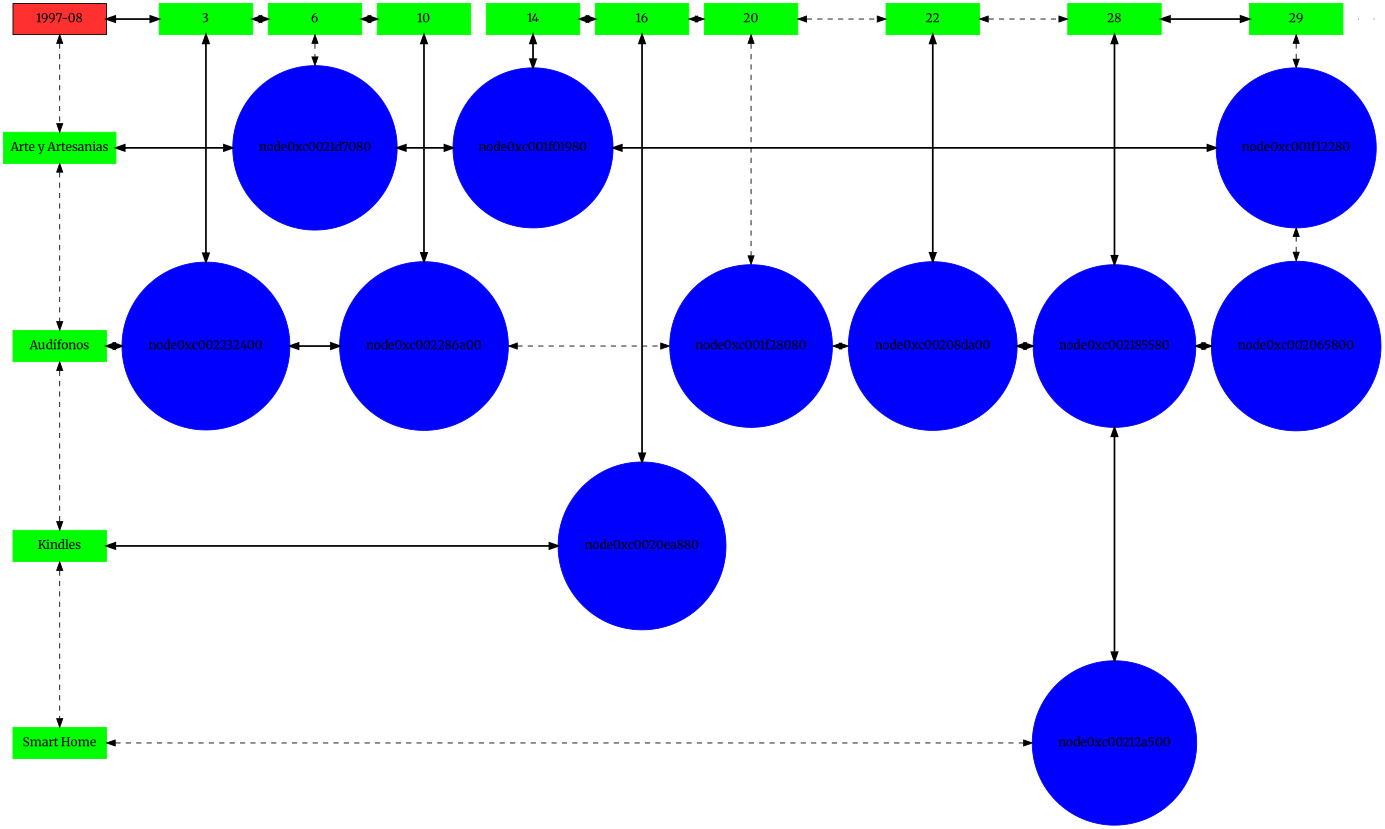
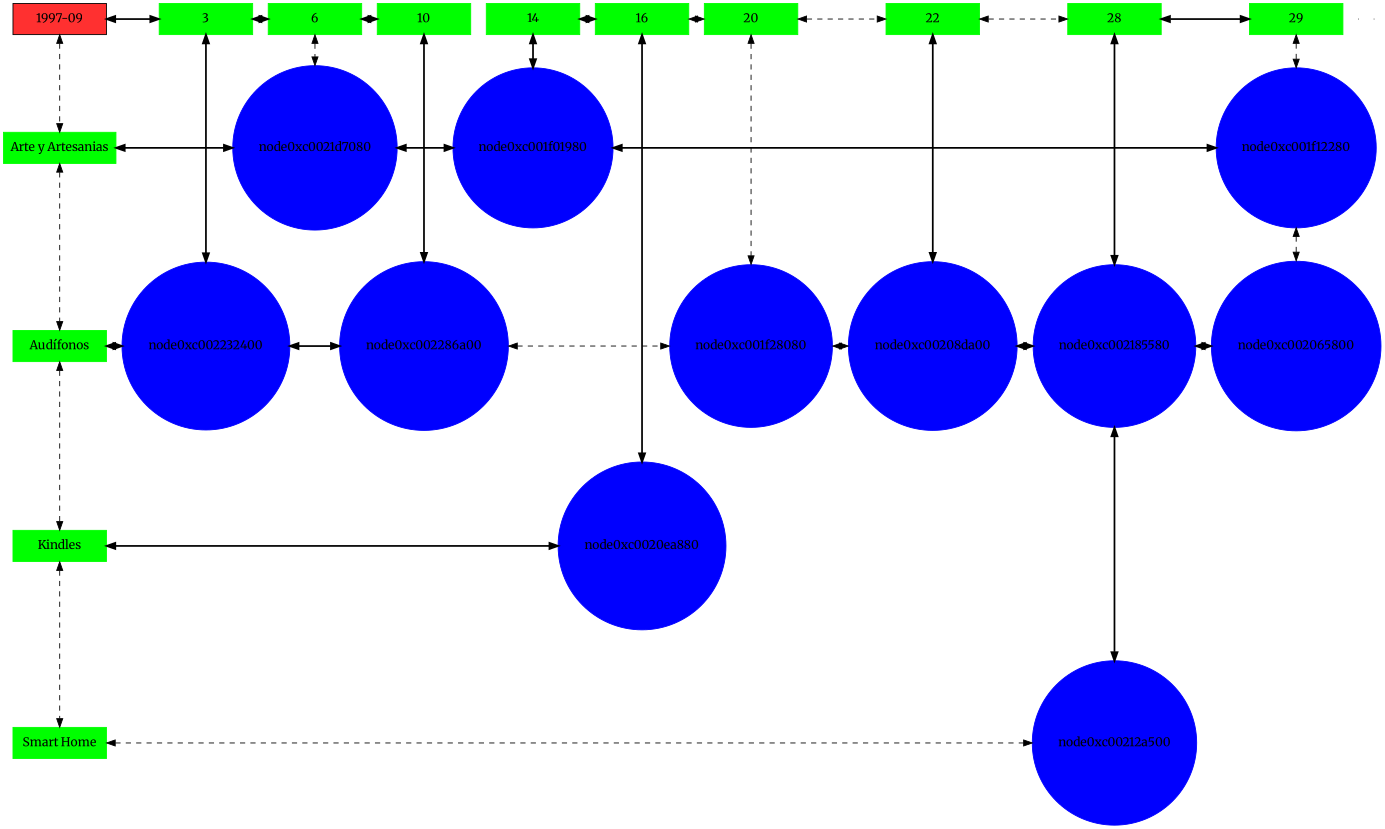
  digraph {
    fontname=Merriweather
    node [fontname=Merriweather group=1 shape=box style=filled color=green]
    edge [dir=both fontname=Merriweather style=bold]
-   n1 [fillcolor=firebrick1 label="1997-08" width=1.5 color=""]
+   n1 [fillcolor=firebrick1 label="1997-09" width=1.5 color=""]
    n2 [group=3 label=3 width=1.5]
    n3 [group=6 label=6 width=1.5]
    n4 [group=10 label=10 width=1.5]
    n5 [group=14 label=14 width=1.5]
    n6 [group=16 label=16 width=1.5]
    n7 [group=20 label=20 width=1.5]
    n8 [group=22 label=22 width=1.5]
    n9 [group=28 label=28 width=1.5]
    n10 [group=29 label=29 width=1.5]
    n11 [label="Arte y Artesanias" width=1.5]
    node0xc0021d7080 [color=blue group=6 shape=circle width=0.5]
    node0xc001f01980 [color=blue group=14 shape=circle width=0.5]
    node0xc001f12280 [color=blue group=29 shape=circle width=0.5]
    n15 [label="Audífonos" width=1.5]
    node0xc002232400 [color=blue group=3 shape=circle width=0.5]
    node0xc002286a00 [color=blue group=10 shape=circle width=0.5]
    node0xc001f28080 [color=blue group=20 shape=circle width=0.5]
    node0xc00208da00 [color=blue group=22 shape=circle width=0.5]
    node0xc002185580 [color=blue group=28 shape=circle width=0.5]
    node0xc002065800 [color=blue group=29 shape=circle width=0.5]
    n22 [label=Kindles width=1.5]
    node0xc0020ea880 [color=blue group=16 shape=circle width=0.5]
    n24 [label="Smart Home" width=1.5]
    node0xc00212a500 [color=blue group=28 shape=circle width=0.5]
    e0 [shape=point width=0 group="" style="" color=""]
    e1 [shape=point width=0 group="" style="" color=""]
    subgraph sub_1 {
      rank=same
      n1
      n2
    }
    subgraph sub_2 {
      rank=same
      n2
      n3
    }
    subgraph sub_3 {
      rank=same
      n3
      n4
    }
    subgraph sub_4 {
      rank=same
      n4
      n5
    }
    subgraph sub_5 {
      rank=same
      n5
      n6
    }
    subgraph sub_6 {
      rank=same
      n6
      n7
    }
    subgraph sub_7 {
      rank=same
      n7
      n8
    }
    subgraph sub_8 {
      rank=same
      n8
      n9
    }
    subgraph sub_9 {
      rank=same
      n9
      n10
    }
    subgraph sub_10 {
      rank=same
      n11
      node0xc0021d7080
    }
    subgraph sub_11 {
      rank=same
      node0xc0021d7080
      node0xc001f01980
    }
    subgraph sub_12 {
      rank=same
      node0xc001f01980
      node0xc001f12280
    }
    subgraph sub_13 {
      rank=same
      n15
      node0xc002232400
    }
    subgraph sub_14 {
      rank=same
      node0xc002232400
      node0xc002286a00
    }
    subgraph sub_15 {
      rank=same
      node0xc002286a00
      node0xc001f28080
    }
    subgraph sub_16 {
      rank=same
      node0xc001f28080
      node0xc00208da00
    }
    subgraph sub_17 {
      rank=same
      node0xc00208da00
      node0xc002185580
    }
    subgraph sub_18 {
      rank=same
      node0xc002185580
      node0xc002065800
    }
    subgraph sub_19 {
      rank=same
      n22
      node0xc0020ea880
    }
    subgraph sub_20 {
      rank=same
      n24
      node0xc00212a500
    }
    n1 -> n2
    n1 -> n11 [style=dashed]
    n2 -> n3
    n2 -> node0xc002232400
    n3 -> n4
    n3 -> node0xc0021d7080 [style=dashed]
    n4 -> node0xc002286a00
    n5 -> n6
    n5 -> node0xc001f01980
    n6 -> n7 [style=dashed]
    n6 -> node0xc0020ea880
    n7 -> n8 [style=dashed]
    n7 -> node0xc001f28080 [style=dashed]
    n8 -> n9 [style=dashed]
    n8 -> node0xc00208da00
    n9 -> n10
    n9 -> node0xc002185580
    n10 -> node0xc001f12280 [style=dashed]
    n11 -> node0xc0021d7080
    n11 -> n15 [style=dashed]
    node0xc0021d7080 -> node0xc001f01980
    node0xc001f01980 -> node0xc001f12280
    node0xc001f12280 -> node0xc002065800 [style=dashed]
    n15 -> node0xc002232400
    n15 -> n22 [style=dashed]
    node0xc002232400 -> node0xc002286a00
    node0xc002286a00 -> node0xc001f28080 [style=dashed]
    node0xc001f28080 -> node0xc00208da00 [style=dashed]
    node0xc00208da00 -> node0xc002185580
    node0xc002185580 -> node0xc002065800
    node0xc002185580 -> node0xc00212a500
    n22 -> node0xc0020ea880
    n22 -> n24 [style=dashed]
    n24 -> node0xc00212a500 [style=dashed]
  }
